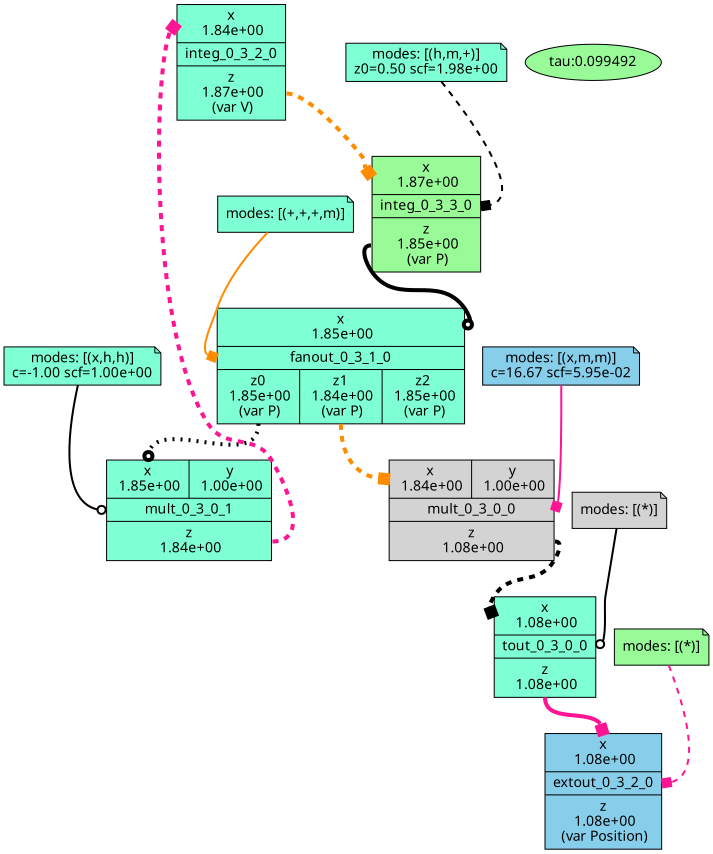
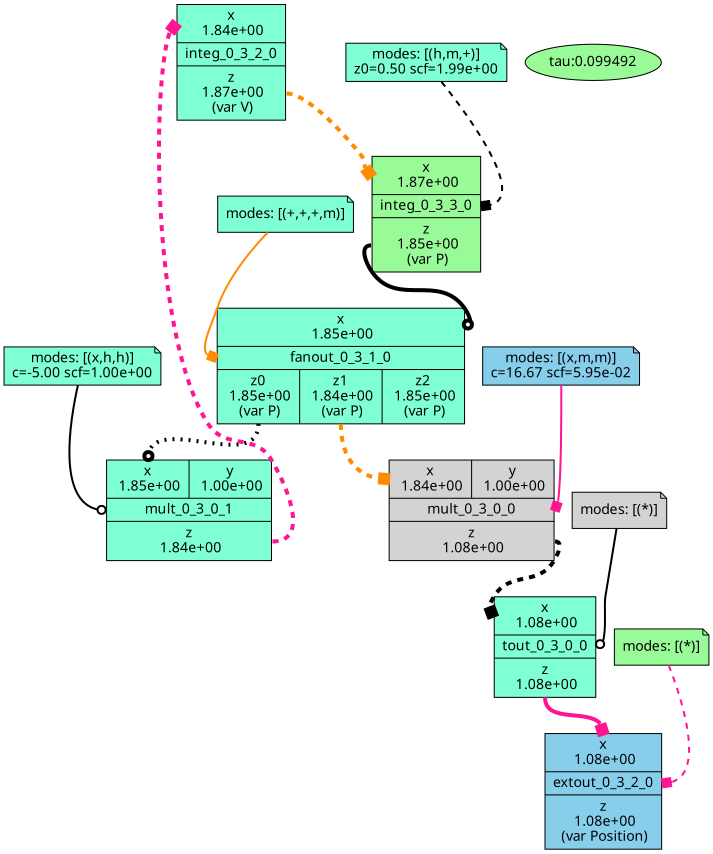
  digraph {
    fontname="Noto Sans"
    shape=record
    splines=true
    node [fillcolor=aquamarine fontname="Noto Sans" shape=record style=filled]
    edge [arrowhead=box arrowtail=normal color=black fontname="Noto Sans" headport=x penwidth=4 style=dashed]
    n1 [label="{{<x> x\n 1.84e+00} |<block> integ_0_3_2_0| {<z> z\n 1.87e+00\n (var V)}}"]
    n2 [fillcolor=palegreen label="{{<x> x\n 1.87e+00} |<block> integ_0_3_3_0| {<z> z\n 1.85e+00\n (var P)}}"]
    n3 [label="{{<x> x\n 1.85e+00} |<block> fanout_0_3_1_0| {<z0> z0\n 1.85e+00\n (var P)|<z1> z1\n 1.84e+00\n (var P)|<z2> z2\n 1.85e+00\n (var P)}}"]
    n4 [label="{{<x> x\n 1.85e+00|<y> y\n 1.00e+00} |<block> mult_0_3_0_1| {<z> z\n 1.84e+00}}"]
    n5 [fillcolor=lightgrey label="{{<x> x\n 1.84e+00|<y> y\n 1.00e+00} |<block> mult_0_3_0_0| {<z> z\n 1.08e+00}}"]
-   n6 [label="\modes: [(h,m,+)]\nz0=0.50 scf=1.98e+00" shape=note]
-   n7 [label="\modes: [(x,h,h)]\nc=-1.00 scf=1.00e+00" shape=note]
+   n6 [label="\modes: [(h,m,+)]\nz0=0.50 scf=1.99e+00" shape=note]
+   n7 [label="\modes: [(x,h,h)]\nc=-5.00 scf=1.00e+00" shape=note]
    n8 [label="{{<x> x\n 1.08e+00} |<block> tout_0_3_0_0| {<z> z\n 1.08e+00}}"]
    n9 [fillcolor=skyblue label="{{<x> x\n 1.08e+00} |<block> extout_0_3_2_0| {<z> z\n 1.08e+00\n (var Position)}}"]
    n10 [fillcolor=skyblue label="\modes: [(x,m,m)]\nc=16.67 scf=5.95e-02" shape=note]
    n11 [fillcolor=palegreen label="\modes: [(*)]" shape=note]
    n12 [label="\modes: [(+,+,+,m)]" shape=note]
    n13 [fillcolor=lightgrey label="\modes: [(*)]" shape=note]
    n14 [fillcolor=palegreen label="tau:0.099492" shape=""]
    n1 -> n2 [color=darkorange tailport=z]
    n2 -> n3 [arrowhead=odot style=solid tailport=z]
    n3 -> n4 [arrowhead=odot style=dotted tailport=z0]
    n3 -> n5 [color=darkorange tailport=z1]
    n4 -> n1 [color=deeppink tailport=z]
    n5 -> n8 [tailport=z]
    n6 -> n2 [headport=block penwidth=2]
    n7 -> n4 [arrowhead=odot headport=block penwidth=2 style=solid]
    n8 -> n9 [color=deeppink style=solid tailport=z]
    n10 -> n5 [color=deeppink headport=block penwidth=2 style=solid]
    n11 -> n9 [color=deeppink headport=block penwidth=2]
    n12 -> n3 [color=darkorange headport=block penwidth=2 style=solid]
    n13 -> n8 [arrowhead=odot headport=block penwidth=2 style=solid]
  }
